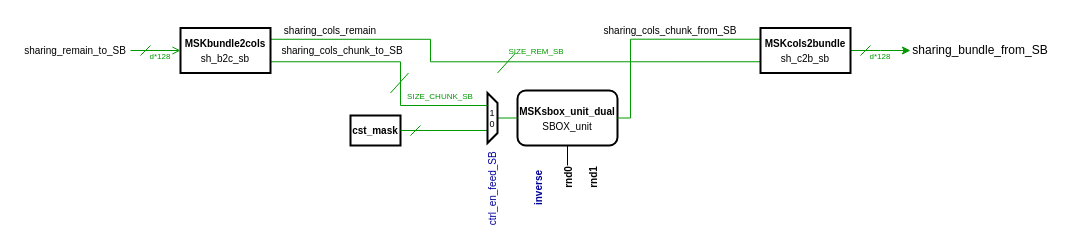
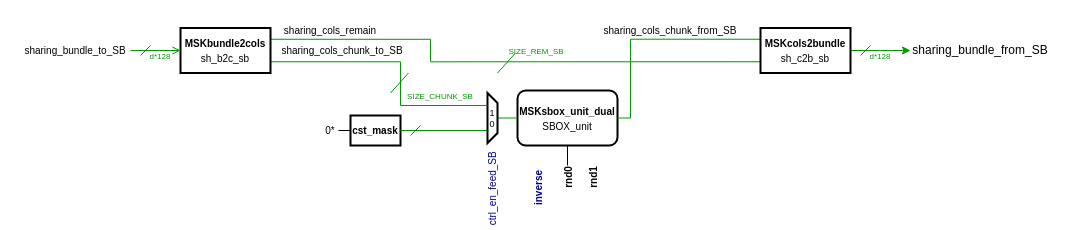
  <mxCell id="0" />
  <mxCell id="1" parent="0" />
  <mxCell id="2" style="edgeStyle=orthogonalEdgeStyle;rounded=0;orthogonalLoop=1;jettySize=auto;html=1;exitX=0.5;exitY=1;exitDx=0;exitDy=0;entryX=1;entryY=0.5;entryDx=0;entryDy=0;endArrow=none;endFill=0;strokeColor=#000000;" edge="1" parent="1" source="3" target="33"><mxGeometry relative="1" as="geometry" /></mxCell>
  <mxCell id="3" value="&lt;font style=&quot;font-size: 10px&quot;&gt;&lt;b&gt;MSKsbox_unit_dual&lt;/b&gt;&lt;br&gt;SBOX_unit&lt;/font&gt;" style="whiteSpace=wrap;html=1;strokeWidth=2;rounded=1;" parent="1" vertex="1"><mxGeometry x="517" y="90" width="100" height="55" as="geometry" /></mxCell>
  <mxCell id="4" value="&lt;font style=&quot;font-size: 10px&quot;&gt;&lt;b&gt;cst_mask&lt;/b&gt;&lt;br&gt;&lt;/font&gt;" style="rounded=0;whiteSpace=wrap;html=1;strokeWidth=2;" parent="1" vertex="1"><mxGeometry x="350" y="115" width="50" height="30" as="geometry" /></mxCell>
  <mxCell id="5" style="edgeStyle=orthogonalEdgeStyle;rounded=0;orthogonalLoop=1;jettySize=auto;html=1;exitX=0.5;exitY=0;exitDx=0;exitDy=0;entryX=0;entryY=0.5;entryDx=0;entryDy=0;endArrow=none;endFill=0;strokeColor=#009900;" parent="1" source="7" target="3" edge="1"><mxGeometry relative="1" as="geometry" /></mxCell>
  <mxCell id="6" style="edgeStyle=orthogonalEdgeStyle;rounded=0;orthogonalLoop=1;jettySize=auto;html=1;exitX=0.75;exitY=1;exitDx=0;exitDy=0;entryX=1;entryY=0.5;entryDx=0;entryDy=0;endArrow=none;endFill=0;strokeColor=#009900;" parent="1" source="7" target="4" edge="1"><mxGeometry relative="1" as="geometry" /></mxCell>
  <mxCell id="7" value="&lt;div style=&quot;font-size: 9px;&quot;&gt;1&lt;/div&gt;&lt;div style=&quot;font-size: 9px;&quot;&gt;0&lt;br style=&quot;font-size: 9px;&quot;&gt;&lt;/div&gt;" style="shape=trapezoid;perimeter=trapezoidPerimeter;whiteSpace=wrap;html=1;shadow=0;glass=1;fillColor=none;gradientColor=none;direction=south;fontSize=9;strokeWidth=2;" parent="1" vertex="1"><mxGeometry x="487" y="92.5" width="10" height="50" as="geometry" /></mxCell>
+ <mxCell id="8" style="edgeStyle=orthogonalEdgeStyle;rounded=0;orthogonalLoop=1;jettySize=auto;html=1;exitX=1;exitY=0.5;exitDx=0;exitDy=0;entryX=0;entryY=0.5;entryDx=0;entryDy=0;endArrow=none;endFill=0;strokeColor=#000000;" parent="1" source="9" target="4" edge="1"><mxGeometry relative="1" as="geometry" /></mxCell>
+ <mxCell id="9" value="&lt;font style=&quot;font-size: 10px&quot;&gt;0*&lt;/font&gt;" style="text;html=1;strokeColor=none;fillColor=none;align=center;verticalAlign=middle;whiteSpace=wrap;rounded=0;" parent="1" vertex="1"><mxGeometry x="322" y="120" width="16" height="20" as="geometry" /></mxCell>
  <mxCell id="10" value="&lt;font style=&quot;font-size: 10px&quot; color=&quot;#000099&quot;&gt;ctrl_en_feed_SB&lt;/font&gt;" style="text;html=1;strokeColor=none;fillColor=none;align=center;verticalAlign=middle;whiteSpace=wrap;rounded=0;rotation=-90;" parent="1" vertex="1"><mxGeometry x="452" y="182.5" width="80" height="11.5" as="geometry" /></mxCell>
  <mxCell id="11" style="edgeStyle=orthogonalEdgeStyle;rounded=0;orthogonalLoop=1;jettySize=auto;html=1;exitX=1;exitY=0.75;exitDx=0;exitDy=0;entryX=0.25;entryY=1;entryDx=0;entryDy=0;endArrow=none;endFill=0;strokeColor=#009900;" parent="1" source="13" target="7" edge="1"><mxGeometry relative="1" as="geometry"><Array as="points"><mxPoint x="400" y="61" /><mxPoint x="400" y="105" /></Array></mxGeometry></mxCell>
  <mxCell id="12" style="edgeStyle=orthogonalEdgeStyle;rounded=0;orthogonalLoop=1;jettySize=auto;html=1;exitX=1;exitY=0.25;exitDx=0;exitDy=0;entryX=0;entryY=0.75;entryDx=0;entryDy=0;endArrow=none;endFill=0;strokeColor=#009900;" parent="1" source="13" target="16" edge="1"><mxGeometry relative="1" as="geometry"><Array as="points"><mxPoint x="430" y="39" /><mxPoint x="430" y="61" /></Array></mxGeometry></mxCell>
  <mxCell id="13" value="&lt;font style=&quot;font-size: 10px&quot;&gt;&lt;b&gt;MSKbundle2cols&lt;/b&gt;&lt;br&gt;sh_b2c_sb&lt;br&gt;&lt;/font&gt;" style="rounded=0;whiteSpace=wrap;html=1;strokeWidth=2;" parent="1" vertex="1"><mxGeometry x="180" y="27.5" width="90" height="45" as="geometry" /></mxCell>
  <mxCell id="14" style="edgeStyle=orthogonalEdgeStyle;rounded=0;orthogonalLoop=1;jettySize=auto;html=1;exitX=0;exitY=0.25;exitDx=0;exitDy=0;entryX=1;entryY=0.5;entryDx=0;entryDy=0;endArrow=none;endFill=0;strokeColor=#009900;" parent="1" source="16" target="3" edge="1"><mxGeometry relative="1" as="geometry"><Array as="points"><mxPoint x="630" y="39" /><mxPoint x="630" y="118" /></Array></mxGeometry></mxCell>
  <mxCell id="15" style="edgeStyle=orthogonalEdgeStyle;rounded=0;orthogonalLoop=1;jettySize=auto;html=1;exitX=1;exitY=0.5;exitDx=0;exitDy=0;entryX=0;entryY=0.5;entryDx=0;entryDy=0;endArrow=classic;endFill=1;strokeColor=#009900;" parent="1" source="16" edge="1"><mxGeometry relative="1" as="geometry"><mxPoint x="910" y="50" as="targetPoint" /></mxGeometry></mxCell>
  <mxCell id="16" value="&lt;font style=&quot;font-size: 10px&quot;&gt;&lt;b&gt;MSKcols2bundle&lt;/b&gt;&lt;br&gt;sh_c2b_sb&lt;br&gt;&lt;/font&gt;" style="rounded=0;whiteSpace=wrap;html=1;strokeWidth=2;" parent="1" vertex="1"><mxGeometry x="760" y="27.5" width="90" height="45" as="geometry" /></mxCell>
  <mxCell id="17" style="edgeStyle=orthogonalEdgeStyle;rounded=0;orthogonalLoop=1;jettySize=auto;html=1;exitX=1;exitY=0.5;exitDx=0;exitDy=0;entryX=0;entryY=0.5;entryDx=0;entryDy=0;strokeColor=#009900;endArrow=open;endFill=0;" parent="1" source="18" target="13" edge="1"><mxGeometry relative="1" as="geometry" /></mxCell>
- <mxCell id="18" value="&lt;font style=&quot;font-size: 10px&quot;&gt;sharing_remain_to_SB&lt;/font&gt;" style="text;html=1;strokeColor=none;fillColor=none;align=center;verticalAlign=middle;whiteSpace=wrap;rounded=0;" parent="1" vertex="1"><mxGeometry x="20" y="40" width="110" height="20" as="geometry" /></mxCell>
+ <mxCell id="18" value="&lt;font style=&quot;font-size: 10px&quot;&gt;sharing_bundle_to_SB&lt;/font&gt;" style="text;html=1;strokeColor=none;fillColor=none;align=center;verticalAlign=middle;whiteSpace=wrap;rounded=0;" parent="1" vertex="1"><mxGeometry x="20" y="40" width="110" height="20" as="geometry" /></mxCell>
  <mxCell id="19" value="&lt;font style=&quot;font-size: 10px&quot;&gt;sharing_cols_chunk_to_SB&lt;/font&gt;" style="text;html=1;strokeColor=none;fillColor=none;align=center;verticalAlign=middle;whiteSpace=wrap;rounded=0;" parent="1" vertex="1"><mxGeometry x="287" y="40" width="110" height="20" as="geometry" /></mxCell>
  <mxCell id="20" value="&lt;font style=&quot;font-size: 10px&quot;&gt;sharing_cols_chunk_from_SB&lt;/font&gt;" style="text;html=1;strokeColor=none;fillColor=none;align=center;verticalAlign=middle;whiteSpace=wrap;rounded=0;" parent="1" vertex="1"><mxGeometry x="600" y="20" width="140" height="20" as="geometry" /></mxCell>
  <mxCell id="21" value="&lt;font style=&quot;font-size: 10px&quot;&gt;sharing_cols_remain&lt;/font&gt;" style="text;html=1;strokeColor=none;fillColor=none;align=center;verticalAlign=middle;whiteSpace=wrap;rounded=0;" parent="1" vertex="1"><mxGeometry x="280" y="20" width="100" height="20" as="geometry" /></mxCell>
  <mxCell id="22" value="sharing_bundle_from_SB" style="text;html=1;strokeColor=none;fillColor=none;align=center;verticalAlign=middle;whiteSpace=wrap;rounded=0;" parent="1" vertex="1"><mxGeometry x="910" y="40" width="140" height="20" as="geometry" /></mxCell>
  <mxCell id="23" value="" style="endArrow=none;html=1;strokeColor=#009900;" parent="1" edge="1"><mxGeometry width="50" height="50" relative="1" as="geometry"><mxPoint x="140" y="55" as="sourcePoint" /><mxPoint x="150" y="45" as="targetPoint" /></mxGeometry></mxCell>
  <mxCell id="24" value="&lt;font style=&quot;font-size: 8px&quot; color=&quot;#009900&quot;&gt;d*128&lt;/font&gt;" style="text;html=1;strokeColor=none;fillColor=none;align=center;verticalAlign=middle;whiteSpace=wrap;rounded=0;" parent="1" vertex="1"><mxGeometry x="150" y="50" width="20" height="10" as="geometry" /></mxCell>
  <mxCell id="25" value="" style="endArrow=none;html=1;strokeColor=#009900;" parent="1" edge="1"><mxGeometry width="50" height="50" relative="1" as="geometry"><mxPoint x="860" y="55" as="sourcePoint" /><mxPoint x="870" y="45" as="targetPoint" /></mxGeometry></mxCell>
  <mxCell id="26" value="&lt;font style=&quot;font-size: 8px&quot; color=&quot;#009900&quot;&gt;d*128&lt;/font&gt;" style="text;html=1;strokeColor=none;fillColor=none;align=center;verticalAlign=middle;whiteSpace=wrap;rounded=0;" parent="1" vertex="1"><mxGeometry x="870" y="50" width="20" height="10" as="geometry" /></mxCell>
  <mxCell id="27" value="" style="endArrow=none;html=1;strokeColor=#009900;" parent="1" edge="1"><mxGeometry width="50" height="50" relative="1" as="geometry"><mxPoint x="497" y="72.5" as="sourcePoint" /><mxPoint x="515" y="52.5" as="targetPoint" /></mxGeometry></mxCell>
  <mxCell id="28" value="" style="endArrow=none;html=1;strokeColor=#009900;" parent="1" edge="1"><mxGeometry width="50" height="50" relative="1" as="geometry"><mxPoint x="390" y="92.5" as="sourcePoint" /><mxPoint x="408" y="72.5" as="targetPoint" /></mxGeometry></mxCell>
  <mxCell id="29" value="" style="endArrow=none;html=1;strokeColor=#009900;" parent="1" edge="1"><mxGeometry width="50" height="50" relative="1" as="geometry"><mxPoint x="410" y="135" as="sourcePoint" /><mxPoint x="420" y="125" as="targetPoint" /></mxGeometry></mxCell>
  <mxCell id="30" value="&lt;font style=&quot;font-size: 8px&quot; color=&quot;#009900&quot;&gt;SIZE_REM_SB&lt;/font&gt;" style="text;html=1;strokeColor=none;fillColor=none;align=center;verticalAlign=middle;whiteSpace=wrap;rounded=0;" parent="1" vertex="1"><mxGeometry x="517" y="45" width="38" height="10" as="geometry" /></mxCell>
  <mxCell id="31" value="&lt;font style=&quot;font-size: 8px&quot; color=&quot;#009900&quot;&gt;SIZE_CHUNK_SB&lt;/font&gt;" style="text;html=1;strokeColor=none;fillColor=none;align=center;verticalAlign=middle;whiteSpace=wrap;rounded=0;" parent="1" vertex="1"><mxGeometry x="410" y="90" width="60" height="10" as="geometry" /></mxCell>
  <mxCell id="32" value="&lt;font color=&quot;#000099&quot; size=&quot;1&quot;&gt;&lt;b&gt;inverse&lt;/b&gt;&lt;/font&gt;" style="text;html=1;strokeColor=none;fillColor=none;align=center;verticalAlign=middle;whiteSpace=wrap;rounded=0;rotation=270;" parent="1" vertex="1"><mxGeometry x="517" y="182.5" width="40" height="10" as="geometry" /></mxCell>
  <mxCell id="33" value="&lt;font size=&quot;1&quot;&gt;&lt;b&gt;rnd0&lt;/b&gt;&lt;/font&gt;" style="text;html=1;strokeColor=none;fillColor=none;align=center;verticalAlign=middle;whiteSpace=wrap;rounded=0;rotation=270;" vertex="1" parent="1"><mxGeometry x="554.5" y="172.5" width="25" height="10" as="geometry" /></mxCell>
  <mxCell id="34" value="&lt;font size=&quot;1&quot;&gt;&lt;b&gt;rnd1&lt;/b&gt;&lt;/font&gt;" style="text;html=1;strokeColor=none;fillColor=none;align=center;verticalAlign=middle;whiteSpace=wrap;rounded=0;rotation=270;" vertex="1" parent="1"><mxGeometry x="579.5" y="172.5" width="25" height="10" as="geometry" /></mxCell>
